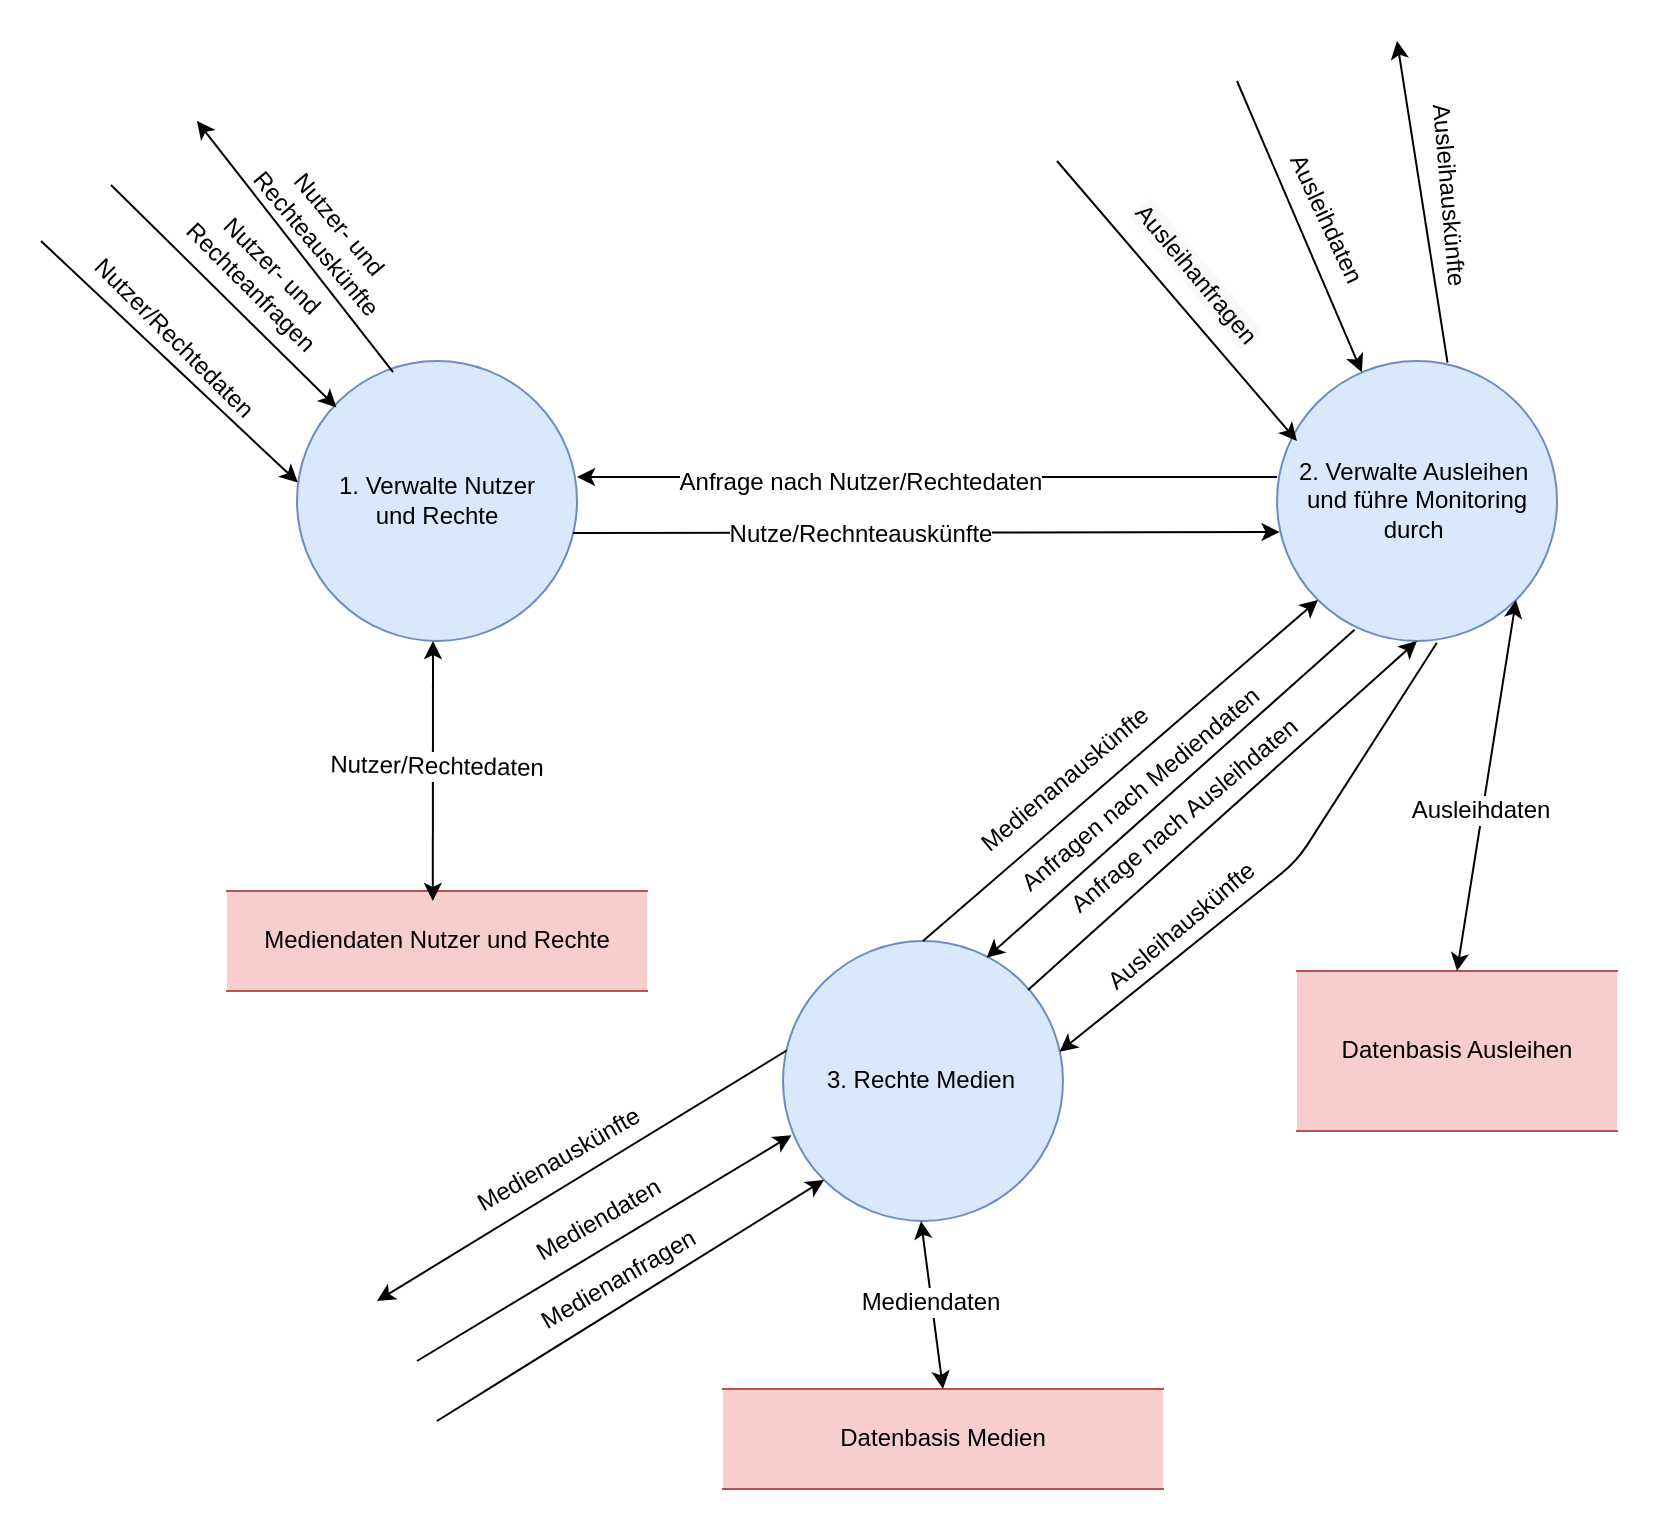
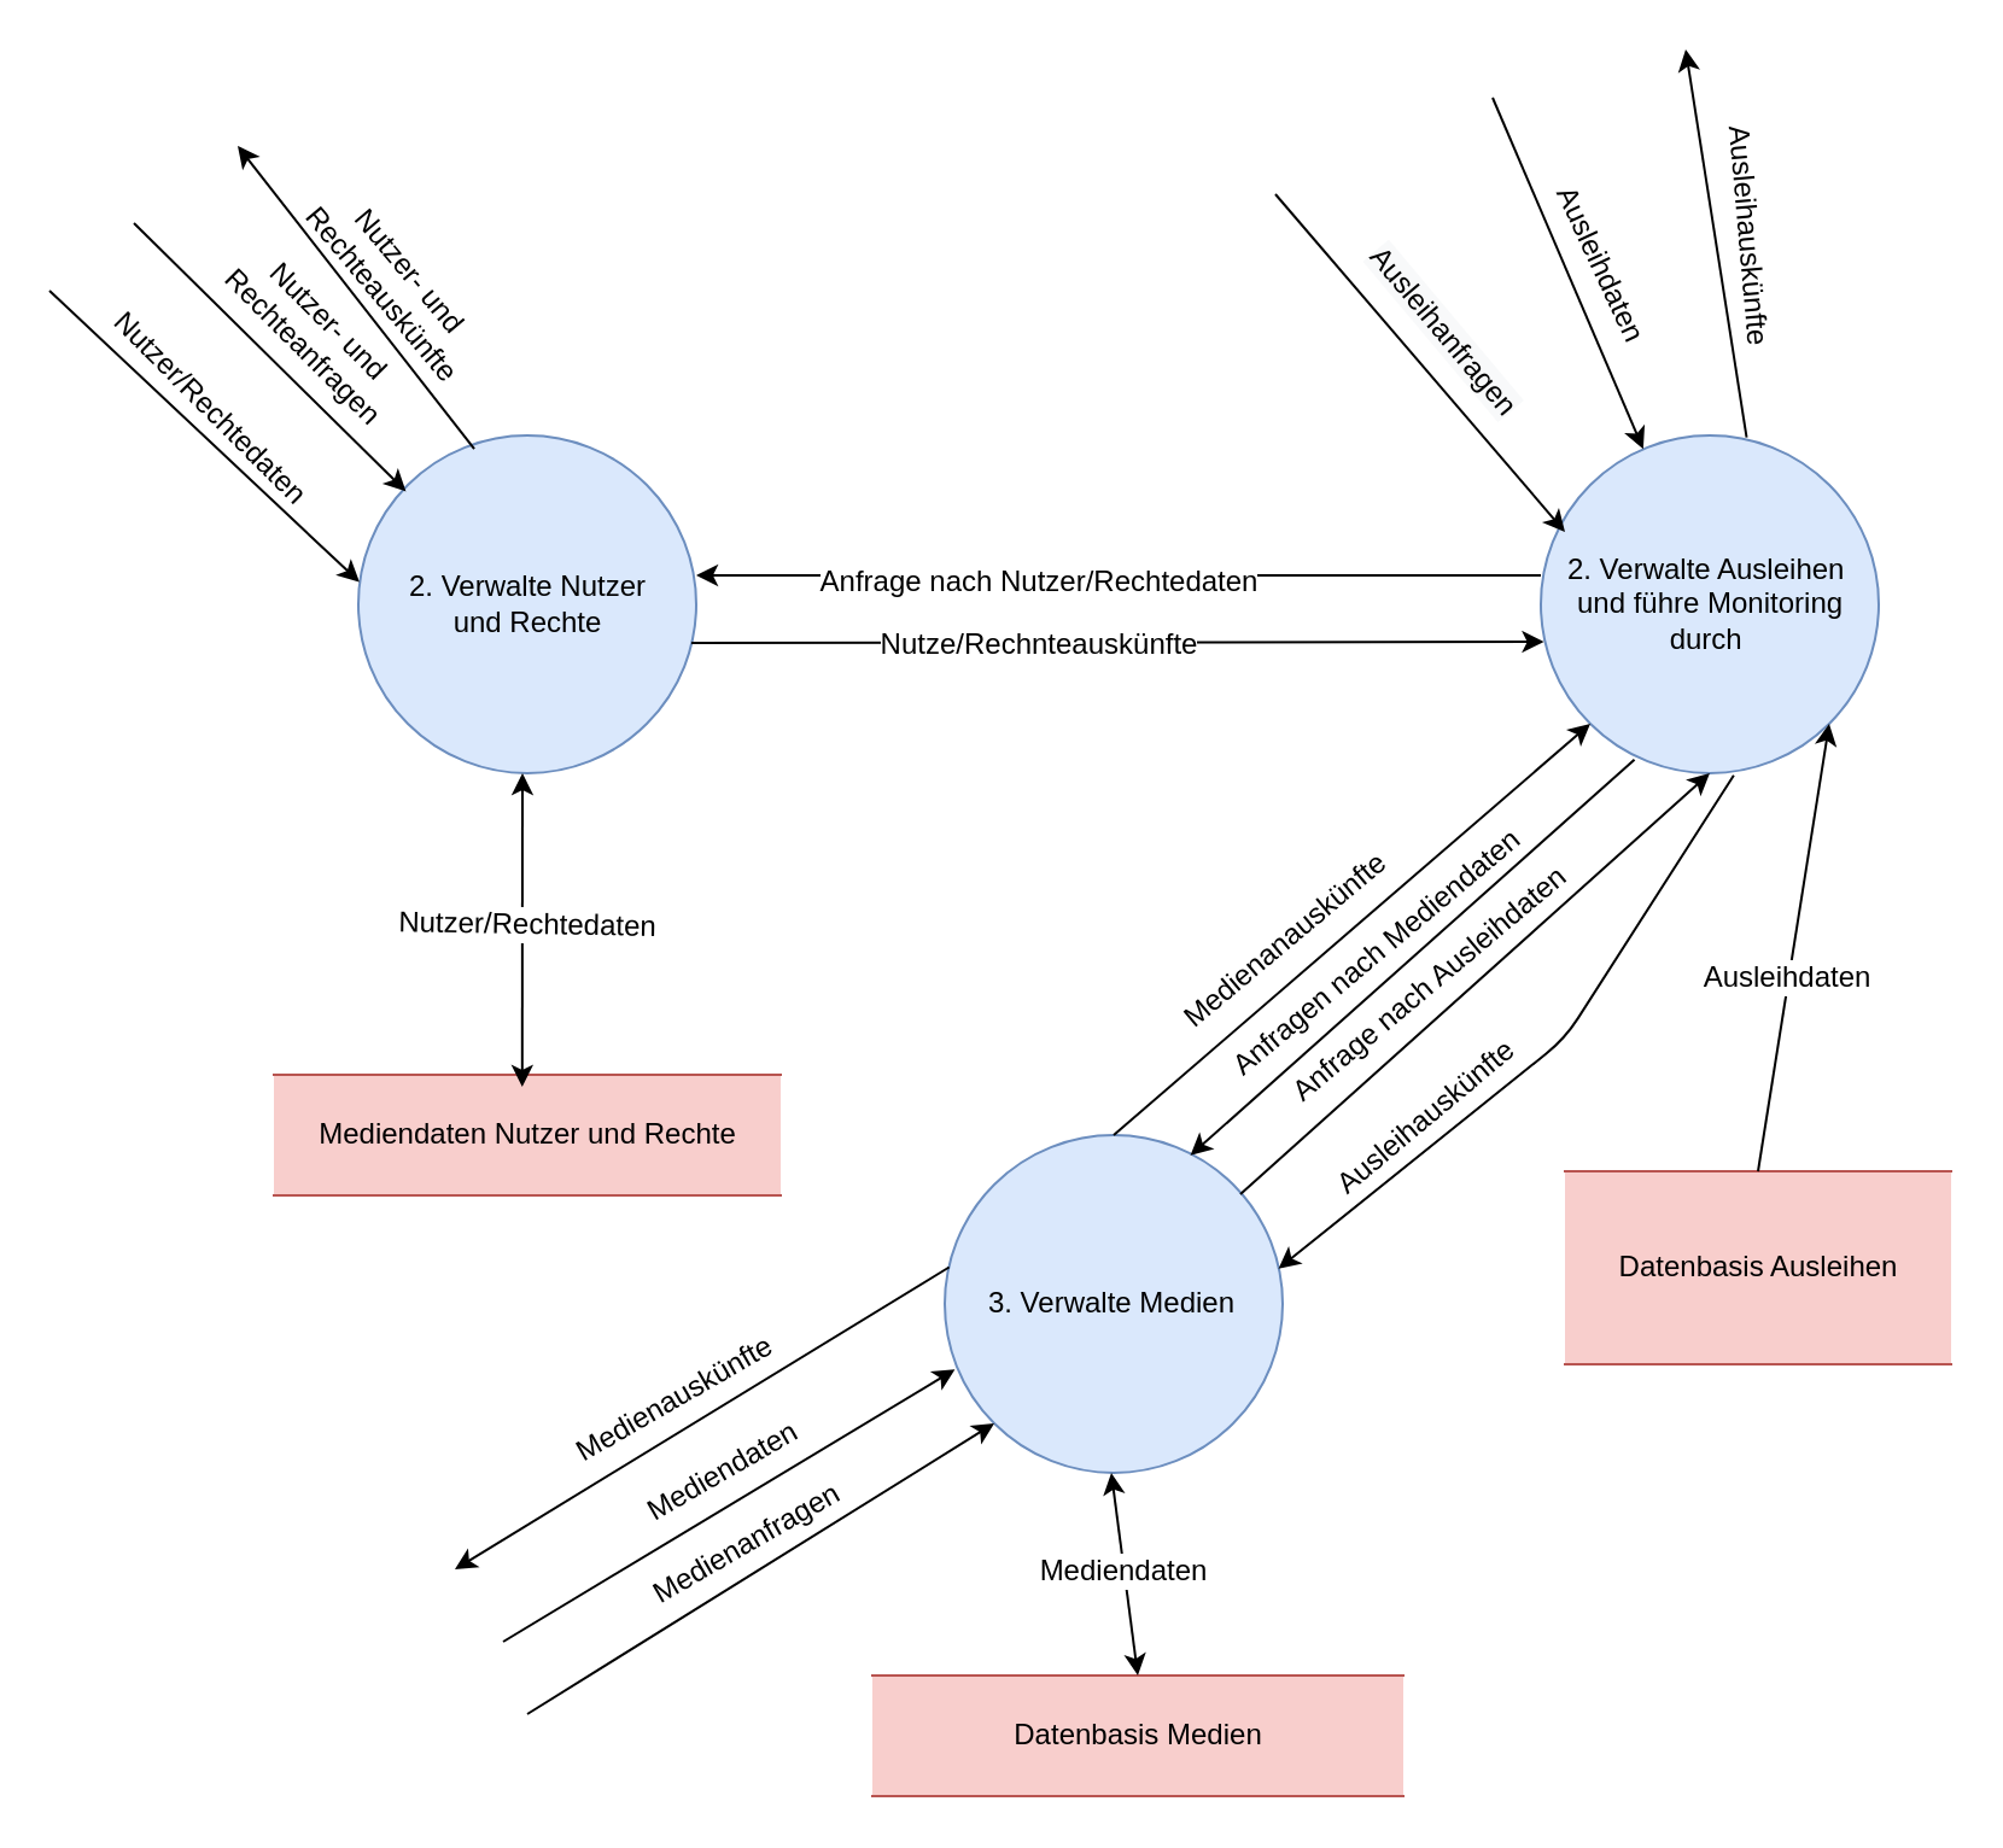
  <mxCell id="0" />
  <mxCell id="1" parent="0" />
- <mxCell id="2" value="1. Verwalte Nutzer &lt;br&gt;und Rechte" style="shape=ellipse;html=1;dashed=0;whitespace=wrap;perimeter=ellipsePerimeter;fillColor=#dae8fc;strokeColor=#6c8ebf;" parent="1" vertex="1"><mxGeometry x="148" y="180" width="140" height="140" as="geometry" /></mxCell>
+ <mxCell id="2" value="2. Verwalte Nutzer &lt;br&gt;und Rechte" style="shape=ellipse;html=1;dashed=0;whitespace=wrap;perimeter=ellipsePerimeter;fillColor=#dae8fc;strokeColor=#6c8ebf;" parent="1" vertex="1"><mxGeometry x="148" y="180" width="140" height="140" as="geometry" /></mxCell>
  <mxCell id="3" value="2. Verwalte Ausleihen&amp;nbsp;&lt;br&gt;und führe Monitoring&lt;br&gt;durch&amp;nbsp;" style="shape=ellipse;html=1;dashed=0;whitespace=wrap;perimeter=ellipsePerimeter;fillColor=#dae8fc;strokeColor=#6c8ebf;" parent="1" vertex="1"><mxGeometry x="638" y="180" width="140" height="140" as="geometry" /></mxCell>
  <mxCell id="4" value="" style="shape=ellipse;html=1;dashed=0;whitespace=wrap;perimeter=ellipsePerimeter;fillColor=#dae8fc;strokeColor=#6c8ebf;" parent="1" vertex="1"><mxGeometry x="391" y="470" width="140" height="140" as="geometry" /></mxCell>
  <mxCell id="5" value="Mediendaten Nutzer und Rechte" style="html=1;dashed=0;whitespace=wrap;shape=partialRectangle;right=0;left=0;fillColor=#f8cecc;strokeColor=#b85450;" parent="1" vertex="1"><mxGeometry x="113" y="445" width="210" height="50" as="geometry" /></mxCell>
  <mxCell id="6" value="Datenbasis Ausleihen" style="html=1;dashed=0;whitespace=wrap;shape=partialRectangle;right=0;left=0;fillColor=#f8cecc;strokeColor=#b85450;" parent="1" vertex="1"><mxGeometry x="648" y="485" width="160" height="80" as="geometry" /></mxCell>
  <mxCell id="7" value="" style="endArrow=classic;html=1;entryX=0.091;entryY=0.223;entryDx=0;entryDy=0;entryPerimeter=0;" parent="1" edge="1"><mxGeometry width="50" height="50" relative="1" as="geometry"><mxPoint x="55" y="92" as="sourcePoint" /><mxPoint x="167.74" y="203.22" as="targetPoint" /></mxGeometry></mxCell>
  <mxCell id="8" value="" style="endArrow=classic;html=1;" parent="1" edge="1"><mxGeometry width="50" height="50" relative="1" as="geometry"><mxPoint x="528" y="80" as="sourcePoint" /><mxPoint x="648" y="220" as="targetPoint" /></mxGeometry></mxCell>
  <mxCell id="9" value="&lt;span style=&quot;background-color: rgb(248 , 249 , 250)&quot;&gt;Ausleihanfragen&lt;/span&gt;" style="text;html=1;align=center;verticalAlign=middle;resizable=0;points=[];;labelBackgroundColor=#ffffff;rotation=50;" parent="8" vertex="1" connectable="0"><mxGeometry x="-0.16" relative="1" as="geometry"><mxPoint x="20" y="-2.5" as="offset" /></mxGeometry></mxCell>
  <mxCell id="10" value="Nutzer- und Rechteanfragen" style="text;html=1;strokeColor=none;fillColor=none;align=center;verticalAlign=middle;whiteSpace=wrap;rounded=0;rotation=45;" parent="1" vertex="1"><mxGeometry x="66" y="103" width="130" height="70" as="geometry" /></mxCell>
  <mxCell id="11" value="Nutzer- und Rechteauskünfte" style="text;html=1;strokeColor=none;fillColor=none;align=center;verticalAlign=middle;whiteSpace=wrap;rounded=0;rotation=50;" parent="1" vertex="1"><mxGeometry x="123" y="97" width="83" height="39" as="geometry" /></mxCell>
  <mxCell id="12" value="" style="endArrow=classic;html=1;exitX=0.343;exitY=0.04;exitDx=0;exitDy=0;exitPerimeter=0;" parent="1" source="2" edge="1"><mxGeometry width="50" height="50" relative="1" as="geometry"><mxPoint x="189" y="190" as="sourcePoint" /><mxPoint x="98" y="60" as="targetPoint" /></mxGeometry></mxCell>
  <mxCell id="13" value="" style="endArrow=classic;startArrow=classic;html=1;entryX=0.5;entryY=1;entryDx=0;entryDy=0;exitX=0.49;exitY=0.1;exitDx=0;exitDy=0;exitPerimeter=0;" parent="1" source="5" edge="1"><mxGeometry width="50" height="50" relative="1" as="geometry"><mxPoint x="216" y="440" as="sourcePoint" /><mxPoint x="216" y="320" as="targetPoint" /></mxGeometry></mxCell>
  <mxCell id="14" value="Nutzer/Rechtedaten" style="text;html=1;align=center;verticalAlign=middle;resizable=0;points=[];;labelBackgroundColor=#ffffff;rotation=1;" parent="13" vertex="1" connectable="0"><mxGeometry x="-0.231" y="1" relative="1" as="geometry"><mxPoint x="3" y="-17.5" as="offset" /></mxGeometry></mxCell>
  <mxCell id="15" value="Datenbasis Medien" style="html=1;dashed=0;whitespace=wrap;shape=partialRectangle;right=0;left=0;fillColor=#f8cecc;strokeColor=#b85450;" parent="1" vertex="1"><mxGeometry x="361" y="694" width="220" height="50" as="geometry" /></mxCell>
- <mxCell id="16" value="3. Rechte Medien" style="text;html=1;strokeColor=none;fillColor=none;align=center;verticalAlign=middle;whiteSpace=wrap;rounded=0;" parent="1" vertex="1"><mxGeometry x="402" y="510" width="117" height="60" as="geometry" /></mxCell>
+ <mxCell id="16" value="3. Verwalte Medien" style="text;html=1;strokeColor=none;fillColor=none;align=center;verticalAlign=middle;whiteSpace=wrap;rounded=0;" parent="1" vertex="1"><mxGeometry x="402" y="510" width="117" height="60" as="geometry" /></mxCell>
  <mxCell id="17" value="" style="endArrow=classic;html=1;entryX=0.009;entryY=0.611;entryDx=0;entryDy=0;entryPerimeter=0;" parent="1" target="3" edge="1"><mxGeometry width="50" height="50" relative="1" as="geometry"><mxPoint x="286" y="266" as="sourcePoint" /><mxPoint x="338" y="250" as="targetPoint" /></mxGeometry></mxCell>
  <mxCell id="18" value="Nutze/Rechnteauskünfte" style="text;html=1;align=center;verticalAlign=middle;resizable=0;points=[];;labelBackgroundColor=#ffffff;" parent="17" vertex="1" connectable="0"><mxGeometry x="-0.189" y="-1" relative="1" as="geometry"><mxPoint as="offset" /></mxGeometry></mxCell>
  <mxCell id="19" value="" style="endArrow=classic;html=1;entryX=1;entryY=0.5;entryDx=0;entryDy=0;exitX=0;exitY=0.5;exitDx=0;exitDy=0;" parent="1" edge="1"><mxGeometry width="50" height="50" relative="1" as="geometry"><mxPoint x="638" y="238" as="sourcePoint" /><mxPoint x="288" y="238" as="targetPoint" /></mxGeometry></mxCell>
  <mxCell id="20" value="Anfrage nach Nutzer/Rechtedaten" style="text;html=1;align=center;verticalAlign=middle;resizable=0;points=[];;labelBackgroundColor=#ffffff;" parent="19" vertex="1" connectable="0"><mxGeometry x="0.193" y="2" relative="1" as="geometry"><mxPoint as="offset" /></mxGeometry></mxCell>
  <mxCell id="21" value="" style="endArrow=classic;html=1;entryX=0;entryY=1;entryDx=0;entryDy=0;exitX=0.5;exitY=0;exitDx=0;exitDy=0;" parent="1" source="4" target="3" edge="1"><mxGeometry width="50" height="50" relative="1" as="geometry"><mxPoint x="28" y="790" as="sourcePoint" /><mxPoint x="78" y="740" as="targetPoint" /></mxGeometry></mxCell>
  <mxCell id="22" value="Medienanauskünfte" style="text;html=1;align=center;verticalAlign=middle;resizable=0;points=[];;labelBackgroundColor=#ffffff;rotation=-40;" parent="21" vertex="1" connectable="0"><mxGeometry x="-0.259" y="5" relative="1" as="geometry"><mxPoint y="-13" as="offset" /></mxGeometry></mxCell>
  <mxCell id="23" value="" style="endArrow=classic;html=1;exitX=1;exitY=0;exitDx=0;exitDy=0;" parent="1" edge="1"><mxGeometry width="50" height="50" relative="1" as="geometry"><mxPoint x="513.497" y="494.503" as="sourcePoint" /><mxPoint x="708" y="320" as="targetPoint" /></mxGeometry></mxCell>
  <mxCell id="24" value="Anfrage nach Ausleihdaten" style="text;html=1;align=center;verticalAlign=middle;resizable=0;points=[];;labelBackgroundColor=#ffffff;rotation=-40;" parent="23" vertex="1" connectable="0"><mxGeometry x="-0.107" y="-1" relative="1" as="geometry"><mxPoint x="-10" y="-9" as="offset" /></mxGeometry></mxCell>
  <mxCell id="25" value="" style="endArrow=classic;html=1;entryX=0.727;entryY=0.06;entryDx=0;entryDy=0;entryPerimeter=0;exitX=0.277;exitY=0.96;exitDx=0;exitDy=0;exitPerimeter=0;" parent="1" source="3" target="4" edge="1"><mxGeometry width="50" height="50" relative="1" as="geometry"><mxPoint x="671" y="314" as="sourcePoint" /><mxPoint x="78" y="740" as="targetPoint" /></mxGeometry></mxCell>
  <mxCell id="26" value="Anfragen nach Mediendaten" style="text;html=1;align=center;verticalAlign=middle;resizable=0;points=[];;labelBackgroundColor=#ffffff;rotation=-40;" parent="25" vertex="1" connectable="0"><mxGeometry x="0.113" y="-2" relative="1" as="geometry"><mxPoint x="-4" y="-9" as="offset" /></mxGeometry></mxCell>
  <mxCell id="27" value="" style="endArrow=classic;html=1;entryX=1.015;entryY=-0.06;entryDx=0;entryDy=0;entryPerimeter=0;exitX=0.571;exitY=1.006;exitDx=0;exitDy=0;exitPerimeter=0;" parent="1" source="3" edge="1"><mxGeometry width="50" height="50" relative="1" as="geometry"><mxPoint x="746.5" y="320" as="sourcePoint" /><mxPoint x="529.255" y="525.4" as="targetPoint" /><Array as="points"><mxPoint x="648" y="430" /></Array></mxGeometry></mxCell>
  <mxCell id="28" value="Ausleihauskünfte" style="text;html=1;align=center;verticalAlign=middle;resizable=0;points=[];;labelBackgroundColor=#ffffff;rotation=-40;" parent="27" vertex="1" connectable="0"><mxGeometry x="0.282" y="-2" relative="1" as="geometry"><mxPoint x="-17" y="2" as="offset" /></mxGeometry></mxCell>
  <mxCell id="29" value="" style="endArrow=classic;startArrow=classic;html=1;exitX=0.5;exitY=0;exitDx=0;exitDy=0;" parent="1" source="15" edge="1"><mxGeometry width="50" height="50" relative="1" as="geometry"><mxPoint x="460" y="670" as="sourcePoint" /><mxPoint x="460" y="610" as="targetPoint" /></mxGeometry></mxCell>
  <mxCell id="30" value="Mediendaten" style="text;html=1;align=center;verticalAlign=middle;resizable=0;points=[];;labelBackgroundColor=#ffffff;" parent="29" vertex="1" connectable="0"><mxGeometry x="0.238" y="-2" relative="1" as="geometry"><mxPoint x="-1.5" y="8" as="offset" /></mxGeometry></mxCell>
- <mxCell id="31" value="" style="endArrow=classic;startArrow=classic;html=1;entryX=0.5;entryY=0;entryDx=0;entryDy=0;exitX=1;exitY=1;exitDx=0;exitDy=0;" parent="1" source="3" target="6" edge="1"><mxGeometry width="50" height="50" relative="1" as="geometry"><mxPoint x="28" y="790" as="sourcePoint" /><mxPoint x="78" y="740" as="targetPoint" /></mxGeometry></mxCell>
+ <mxCell id="31" value="" style="endArrow=none;startArrow=classic;html=1;entryX=0.5;entryY=0;entryDx=0;entryDy=0;exitX=1;exitY=1;exitDx=0;exitDy=0;" parent="1" source="3" target="6" edge="1"><mxGeometry width="50" height="50" relative="1" as="geometry"><mxPoint x="28" y="790" as="sourcePoint" /><mxPoint x="78" y="740" as="targetPoint" /></mxGeometry></mxCell>
  <mxCell id="32" value="Ausleihdaten" style="text;html=1;align=center;verticalAlign=middle;resizable=0;points=[];;labelBackgroundColor=#ffffff;" parent="31" vertex="1" connectable="0"><mxGeometry x="0.127" y="-1" relative="1" as="geometry"><mxPoint as="offset" /></mxGeometry></mxCell>
  <mxCell id="33" value="Nutzer/Rechtedaten" style="text;html=1;strokeColor=none;fillColor=none;align=center;verticalAlign=middle;whiteSpace=wrap;rounded=0;rotation=45;" parent="1" vertex="1"><mxGeometry x="67" y="159" width="40" height="20" as="geometry" /></mxCell>
  <mxCell id="34" value="" style="endArrow=classic;html=1;entryX=-0.011;entryY=0.577;entryDx=0;entryDy=0;entryPerimeter=0;" parent="1" edge="1"><mxGeometry width="50" height="50" relative="1" as="geometry"><mxPoint x="20" y="120" as="sourcePoint" /><mxPoint x="148.46" y="240.78" as="targetPoint" /></mxGeometry></mxCell>
  <mxCell id="35" value="" style="endArrow=classic;html=1;entryX=0.03;entryY=0.694;entryDx=0;entryDy=0;entryPerimeter=0;" parent="1" target="4" edge="1"><mxGeometry width="50" height="50" relative="1" as="geometry"><mxPoint x="208" y="680" as="sourcePoint" /><mxPoint x="88" y="770" as="targetPoint" /></mxGeometry></mxCell>
  <mxCell id="36" value="Mediendaten" style="text;html=1;align=center;verticalAlign=middle;resizable=0;points=[];;labelBackgroundColor=#ffffff;rotation=-30;" parent="35" vertex="1" connectable="0"><mxGeometry x="-0.178" relative="1" as="geometry"><mxPoint x="13" y="-23.5" as="offset" /></mxGeometry></mxCell>
  <mxCell id="37" value="" style="endArrow=classic;html=1;" parent="1" target="3" edge="1"><mxGeometry width="50" height="50" relative="1" as="geometry"><mxPoint x="618" y="40" as="sourcePoint" /><mxPoint x="845.2" y="-42.84" as="targetPoint" /></mxGeometry></mxCell>
  <mxCell id="38" value="Ausleihdaten" style="text;html=1;align=center;verticalAlign=middle;resizable=0;points=[];;labelBackgroundColor=#ffffff;rotation=65;" parent="37" vertex="1" connectable="0"><mxGeometry x="-0.314" y="1" relative="1" as="geometry"><mxPoint x="23" y="19" as="offset" /></mxGeometry></mxCell>
  <mxCell id="39" value="" style="endArrow=classic;html=1;exitX=0.609;exitY=0.006;exitDx=0;exitDy=0;exitPerimeter=0;" parent="1" source="3" edge="1"><mxGeometry width="50" height="50" relative="1" as="geometry"><mxPoint x="718" y="30" as="sourcePoint" /><mxPoint x="698" y="20" as="targetPoint" /></mxGeometry></mxCell>
  <mxCell id="40" value="Ausleihauskünfte" style="text;html=1;align=center;verticalAlign=middle;resizable=0;points=[];;labelBackgroundColor=#ffffff;rotation=85;" parent="39" vertex="1" connectable="0"><mxGeometry x="0.283" relative="1" as="geometry"><mxPoint x="18" y="18" as="offset" /></mxGeometry></mxCell>
  <mxCell id="41" value="" style="endArrow=classic;html=1;entryX=0;entryY=1;entryDx=0;entryDy=0;" parent="1" target="4" edge="1"><mxGeometry width="50" height="50" relative="1" as="geometry"><mxPoint x="218" y="710" as="sourcePoint" /><mxPoint x="88" y="770" as="targetPoint" /></mxGeometry></mxCell>
  <mxCell id="42" value="Medienanfragen" style="text;html=1;align=center;verticalAlign=middle;resizable=0;points=[];;labelBackgroundColor=#ffffff;rotation=-30;" parent="41" vertex="1" connectable="0"><mxGeometry x="-0.26" y="-3" relative="1" as="geometry"><mxPoint x="17" y="-28" as="offset" /></mxGeometry></mxCell>
  <mxCell id="43" value="" style="endArrow=classic;html=1;exitX=0.013;exitY=0.391;exitDx=0;exitDy=0;exitPerimeter=0;" parent="1" source="4" edge="1"><mxGeometry width="50" height="50" relative="1" as="geometry"><mxPoint x="38" y="820" as="sourcePoint" /><mxPoint x="188" y="650" as="targetPoint" /></mxGeometry></mxCell>
  <mxCell id="44" value="Medienauskünfte" style="text;html=1;align=center;verticalAlign=middle;resizable=0;points=[];;labelBackgroundColor=#ffffff;rotation=-30;" parent="43" vertex="1" connectable="0"><mxGeometry x="0.117" y="2" relative="1" as="geometry"><mxPoint x="-1.5" y="-16.5" as="offset" /></mxGeometry></mxCell>
